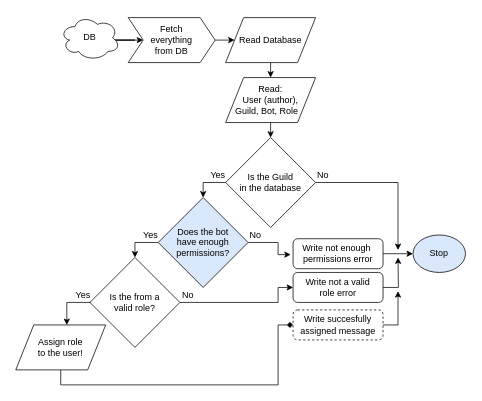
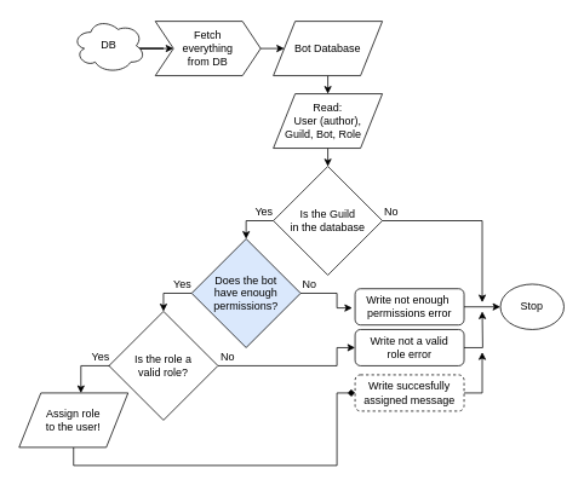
  <mxCell id="0" />
  <mxCell id="1" parent="0" />
  <mxCell id="2" style="edgeStyle=orthogonalEdgeStyle;rounded=0;orthogonalLoop=1;jettySize=auto;html=1;exitX=0.5;exitY=1;exitDx=0;exitDy=0;entryX=0.5;entryY=0;entryDx=0;entryDy=0;" edge="1" parent="1" source="3" target="5"><mxGeometry relative="1" as="geometry" /></mxCell>
- <mxCell id="3" value="Read Database" style="shape=parallelogram;perimeter=parallelogramPerimeter;whiteSpace=wrap;html=1;" vertex="1" parent="1"><mxGeometry x="300" y="23" width="120" height="60" as="geometry" /></mxCell>
+ <mxCell id="3" value="Bot Database" style="shape=parallelogram;perimeter=parallelogramPerimeter;whiteSpace=wrap;html=1;" vertex="1" parent="1"><mxGeometry x="300" y="23" width="120" height="60" as="geometry" /></mxCell>
  <mxCell id="4" style="edgeStyle=orthogonalEdgeStyle;rounded=0;orthogonalLoop=1;jettySize=auto;html=1;exitX=0.5;exitY=1;exitDx=0;exitDy=0;entryX=0.5;entryY=0;entryDx=0;entryDy=0;" edge="1" parent="1" source="5"><mxGeometry relative="1" as="geometry"><mxPoint x="360" y="183.143" as="targetPoint" /></mxGeometry></mxCell>
  <mxCell id="5" value="Read: &lt;br&gt;User (author),&lt;br&gt;Guild, Bot, Role&amp;nbsp; &amp;nbsp;" style="shape=parallelogram;perimeter=parallelogramPerimeter;whiteSpace=wrap;html=1;" vertex="1" parent="1"><mxGeometry x="300" y="103" width="120" height="60" as="geometry" /></mxCell>
  <mxCell id="6" style="edgeStyle=orthogonalEdgeStyle;rounded=0;orthogonalLoop=1;jettySize=auto;html=1;exitX=0.25;exitY=1;exitDx=0;exitDy=0;endArrow=classic;endFill=1;" edge="1" parent="1" source="7"><mxGeometry relative="1" as="geometry"><mxPoint x="530" y="333" as="targetPoint" /><Array as="points"><mxPoint x="530" y="243" /></Array></mxGeometry></mxCell>
  <mxCell id="7" value="No" style="text;html=1;strokeColor=none;fillColor=none;align=center;verticalAlign=middle;whiteSpace=wrap;rounded=0;" vertex="1" parent="1"><mxGeometry x="410" y="223" width="40" height="20" as="geometry" /></mxCell>
  <mxCell id="8" style="edgeStyle=orthogonalEdgeStyle;rounded=0;orthogonalLoop=1;jettySize=auto;html=1;exitX=0.16;exitY=0.55;exitDx=0;exitDy=0;exitPerimeter=0;entryX=0;entryY=0.5;entryDx=0;entryDy=0;" edge="1" parent="1" source="9" target="11"><mxGeometry relative="1" as="geometry" /></mxCell>
  <mxCell id="9" value="DB" style="ellipse;shape=cloud;whiteSpace=wrap;html=1;" vertex="1" parent="1"><mxGeometry x="79" y="20" width="80" height="60" as="geometry" /></mxCell>
  <mxCell id="10" style="edgeStyle=orthogonalEdgeStyle;rounded=0;orthogonalLoop=1;jettySize=auto;html=1;exitX=1;exitY=0.5;exitDx=0;exitDy=0;entryX=0;entryY=0.5;entryDx=0;entryDy=0;" edge="1" parent="1" source="11" target="3"><mxGeometry relative="1" as="geometry" /></mxCell>
  <mxCell id="11" value="Fetch &lt;br&gt;everything &lt;br&gt;from DB" style="shape=step;perimeter=stepPerimeter;whiteSpace=wrap;html=1;fixedSize=1;rotation=0;" vertex="1" parent="1"><mxGeometry x="170" y="23" width="116" height="60" as="geometry" /></mxCell>
- <mxCell id="12" value="Stop" style="ellipse;whiteSpace=wrap;html=1;fillColor=#dae8fc;" vertex="1" parent="1"><mxGeometry x="550" y="313" width="70" height="50" as="geometry" /></mxCell>
+ <mxCell id="12" value="Stop" style="ellipse;whiteSpace=wrap;html=1;" vertex="1" parent="1"><mxGeometry x="550" y="313" width="70" height="50" as="geometry" /></mxCell>
  <mxCell id="13" value="&lt;span style=&quot;white-space: normal&quot;&gt;Does the bot&lt;/span&gt;&lt;br style=&quot;white-space: normal&quot;&gt;&lt;span style=&quot;white-space: normal&quot;&gt;have enough&lt;/span&gt;&lt;br style=&quot;white-space: normal&quot;&gt;&lt;span style=&quot;white-space: normal&quot;&gt;permissions?&lt;/span&gt;" style="rhombus;whiteSpace=wrap;html=1;fillColor=#dae8fc;" vertex="1" parent="1"><mxGeometry x="210" y="263" width="120" height="120" as="geometry" /></mxCell>
  <mxCell id="14" value="Is the Guild&lt;br&gt;in the database" style="rhombus;whiteSpace=wrap;html=1;" vertex="1" parent="1"><mxGeometry x="300" y="183" width="120" height="120" as="geometry" /></mxCell>
  <mxCell id="15" style="edgeStyle=orthogonalEdgeStyle;rounded=0;orthogonalLoop=1;jettySize=auto;html=1;exitX=0.75;exitY=1;exitDx=0;exitDy=0;entryX=0.5;entryY=0;entryDx=0;entryDy=0;" edge="1" parent="1" source="16" target="13"><mxGeometry relative="1" as="geometry"><Array as="points"><mxPoint x="270" y="243" /></Array></mxGeometry></mxCell>
  <mxCell id="16" value="Yes" style="text;html=1;strokeColor=none;fillColor=none;align=center;verticalAlign=middle;whiteSpace=wrap;rounded=0;" vertex="1" parent="1"><mxGeometry x="270" y="223" width="40" height="20" as="geometry" /></mxCell>
  <mxCell id="17" style="edgeStyle=orthogonalEdgeStyle;rounded=0;orthogonalLoop=1;jettySize=auto;html=1;exitX=0.25;exitY=1;exitDx=0;exitDy=0;entryX=-0.026;entryY=0.53;entryDx=0;entryDy=0;entryPerimeter=0;" edge="1" parent="1" source="18" target="22"><mxGeometry relative="1" as="geometry"><mxPoint x="390" y="343" as="targetPoint" /><Array as="points"><mxPoint x="370" y="323" /><mxPoint x="370" y="339" /></Array></mxGeometry></mxCell>
  <mxCell id="18" value="No" style="text;html=1;strokeColor=none;fillColor=none;align=center;verticalAlign=middle;whiteSpace=wrap;rounded=0;" vertex="1" parent="1"><mxGeometry x="320" y="303" width="40" height="20" as="geometry" /></mxCell>
  <mxCell id="19" style="edgeStyle=orthogonalEdgeStyle;rounded=0;orthogonalLoop=1;jettySize=auto;html=1;exitX=0.75;exitY=1;exitDx=0;exitDy=0;entryX=0.5;entryY=0;entryDx=0;entryDy=0;" edge="1" parent="1" source="20" target="25"><mxGeometry relative="1" as="geometry" /></mxCell>
  <mxCell id="20" value="Yes" style="text;html=1;strokeColor=none;fillColor=none;align=center;verticalAlign=middle;whiteSpace=wrap;rounded=0;" vertex="1" parent="1"><mxGeometry x="180" y="303" width="40" height="20" as="geometry" /></mxCell>
  <mxCell id="21" style="edgeStyle=orthogonalEdgeStyle;rounded=0;orthogonalLoop=1;jettySize=auto;html=1;exitX=1;exitY=0.5;exitDx=0;exitDy=0;entryX=0;entryY=0.5;entryDx=0;entryDy=0;" edge="1" parent="1" source="22" target="12"><mxGeometry relative="1" as="geometry" /></mxCell>
  <mxCell id="22" value="Write not enough&amp;nbsp;&lt;br&gt;permissions error" style="rounded=1;whiteSpace=wrap;html=1;" vertex="1" parent="1"><mxGeometry x="390" y="318" width="120" height="40" as="geometry" /></mxCell>
  <mxCell id="23" style="edgeStyle=orthogonalEdgeStyle;rounded=0;orthogonalLoop=1;jettySize=auto;html=1;exitX=1;exitY=0.5;exitDx=0;exitDy=0;entryX=0;entryY=0.5;entryDx=0;entryDy=0;" edge="1" parent="1" source="25" target="29"><mxGeometry relative="1" as="geometry"><mxPoint x="220" y="383.143" as="sourcePoint" /><mxPoint x="270" y="403.143" as="targetPoint" /><Array as="points"><mxPoint x="370" y="403" /><mxPoint x="370" y="383" /></Array></mxGeometry></mxCell>
  <mxCell id="24" value="No" style="text;html=1;strokeColor=none;fillColor=none;align=center;verticalAlign=middle;whiteSpace=wrap;rounded=0;" vertex="1" parent="1"><mxGeometry x="230" y="383" width="40" height="20" as="geometry" /></mxCell>
- <mxCell id="25" value="Is the from a&lt;br&gt;valid role?" style="rhombus;whiteSpace=wrap;html=1;" vertex="1" parent="1"><mxGeometry x="119" y="343" width="120" height="120" as="geometry" /></mxCell>
+ <mxCell id="25" value="Is the role a&lt;br&gt;valid role?" style="rhombus;whiteSpace=wrap;html=1;" vertex="1" parent="1"><mxGeometry x="119" y="343" width="120" height="120" as="geometry" /></mxCell>
  <mxCell id="26" style="edgeStyle=orthogonalEdgeStyle;rounded=0;orthogonalLoop=1;jettySize=auto;html=1;exitX=0.75;exitY=1;exitDx=0;exitDy=0;entryX=0.5;entryY=0;entryDx=0;entryDy=0;endArrow=classic;endFill=1;" edge="1" parent="1" source="27"><mxGeometry relative="1" as="geometry"><mxPoint x="88.095" y="433.143" as="targetPoint" /><Array as="points"><mxPoint x="88" y="403" /></Array></mxGeometry></mxCell>
  <mxCell id="27" value="Yes" style="text;html=1;strokeColor=none;fillColor=none;align=center;verticalAlign=middle;whiteSpace=wrap;rounded=0;" vertex="1" parent="1"><mxGeometry x="90" y="383" width="40" height="20" as="geometry" /></mxCell>
  <mxCell id="28" style="edgeStyle=orthogonalEdgeStyle;rounded=0;orthogonalLoop=1;jettySize=auto;html=1;exitX=1;exitY=0.5;exitDx=0;exitDy=0;endArrow=classic;endFill=1;" edge="1" parent="1" source="29"><mxGeometry relative="1" as="geometry"><mxPoint x="530" y="343" as="targetPoint" /></mxGeometry></mxCell>
  <mxCell id="29" value="Write not a valid&lt;br&gt;role error" style="rounded=1;whiteSpace=wrap;html=1;" vertex="1" parent="1"><mxGeometry x="390" y="363" width="120" height="40" as="geometry" /></mxCell>
  <mxCell id="30" style="edgeStyle=orthogonalEdgeStyle;rounded=0;orthogonalLoop=1;jettySize=auto;html=1;exitX=0.5;exitY=1;exitDx=0;exitDy=0;entryX=0;entryY=0.5;entryDx=0;entryDy=0;endArrow=diamond;endFill=1;" edge="1" parent="1" source="31" target="33"><mxGeometry relative="1" as="geometry"><Array as="points"><mxPoint x="80" y="513" /><mxPoint x="370" y="513" /><mxPoint x="370" y="433" /></Array></mxGeometry></mxCell>
  <mxCell id="31" value="Assign role&lt;br&gt;to the user!" style="shape=parallelogram;perimeter=parallelogramPerimeter;whiteSpace=wrap;html=1;" vertex="1" parent="1"><mxGeometry x="20" y="433" width="120" height="60" as="geometry" /></mxCell>
  <mxCell id="32" style="edgeStyle=orthogonalEdgeStyle;rounded=0;orthogonalLoop=1;jettySize=auto;html=1;exitX=1;exitY=0.5;exitDx=0;exitDy=0;endArrow=classic;endFill=1;" edge="1" parent="1" source="33"><mxGeometry relative="1" as="geometry"><mxPoint x="530" y="388" as="targetPoint" /><mxPoint x="510" y="438.143" as="sourcePoint" /><Array as="points"><mxPoint x="530" y="433" /></Array></mxGeometry></mxCell>
  <mxCell id="33" value="Write succesfully assigned message" style="rounded=1;whiteSpace=wrap;html=1;dashed=1;" vertex="1" parent="1"><mxGeometry x="390" y="413" width="120" height="40" as="geometry" /></mxCell>
